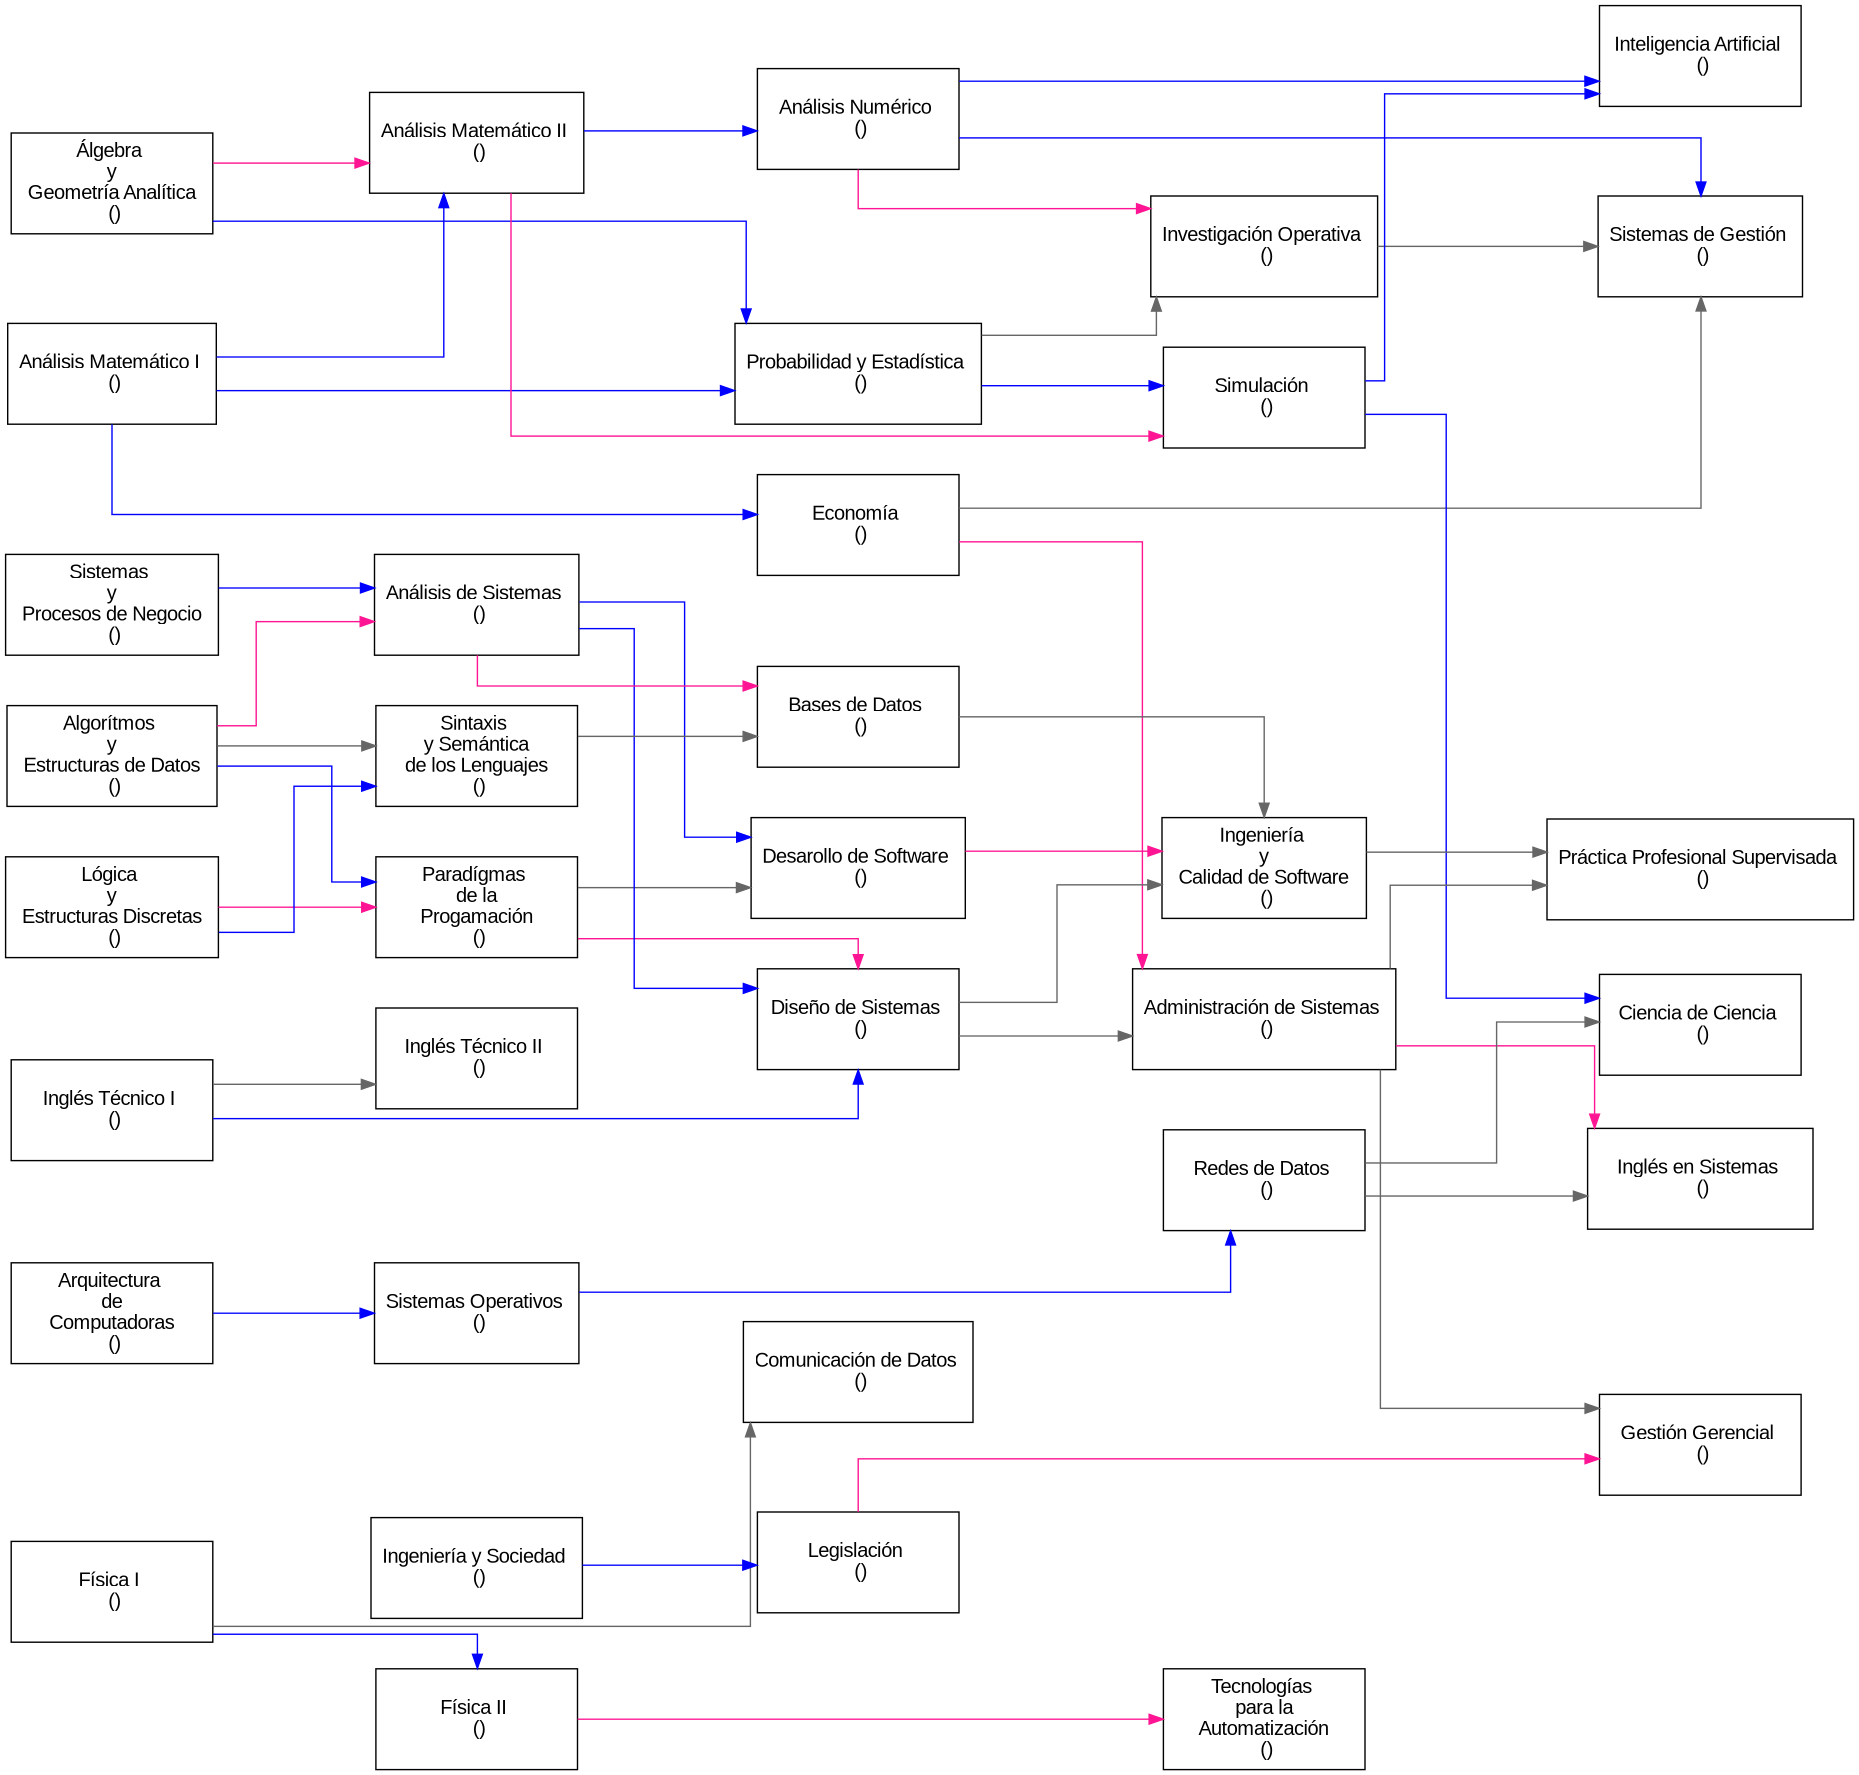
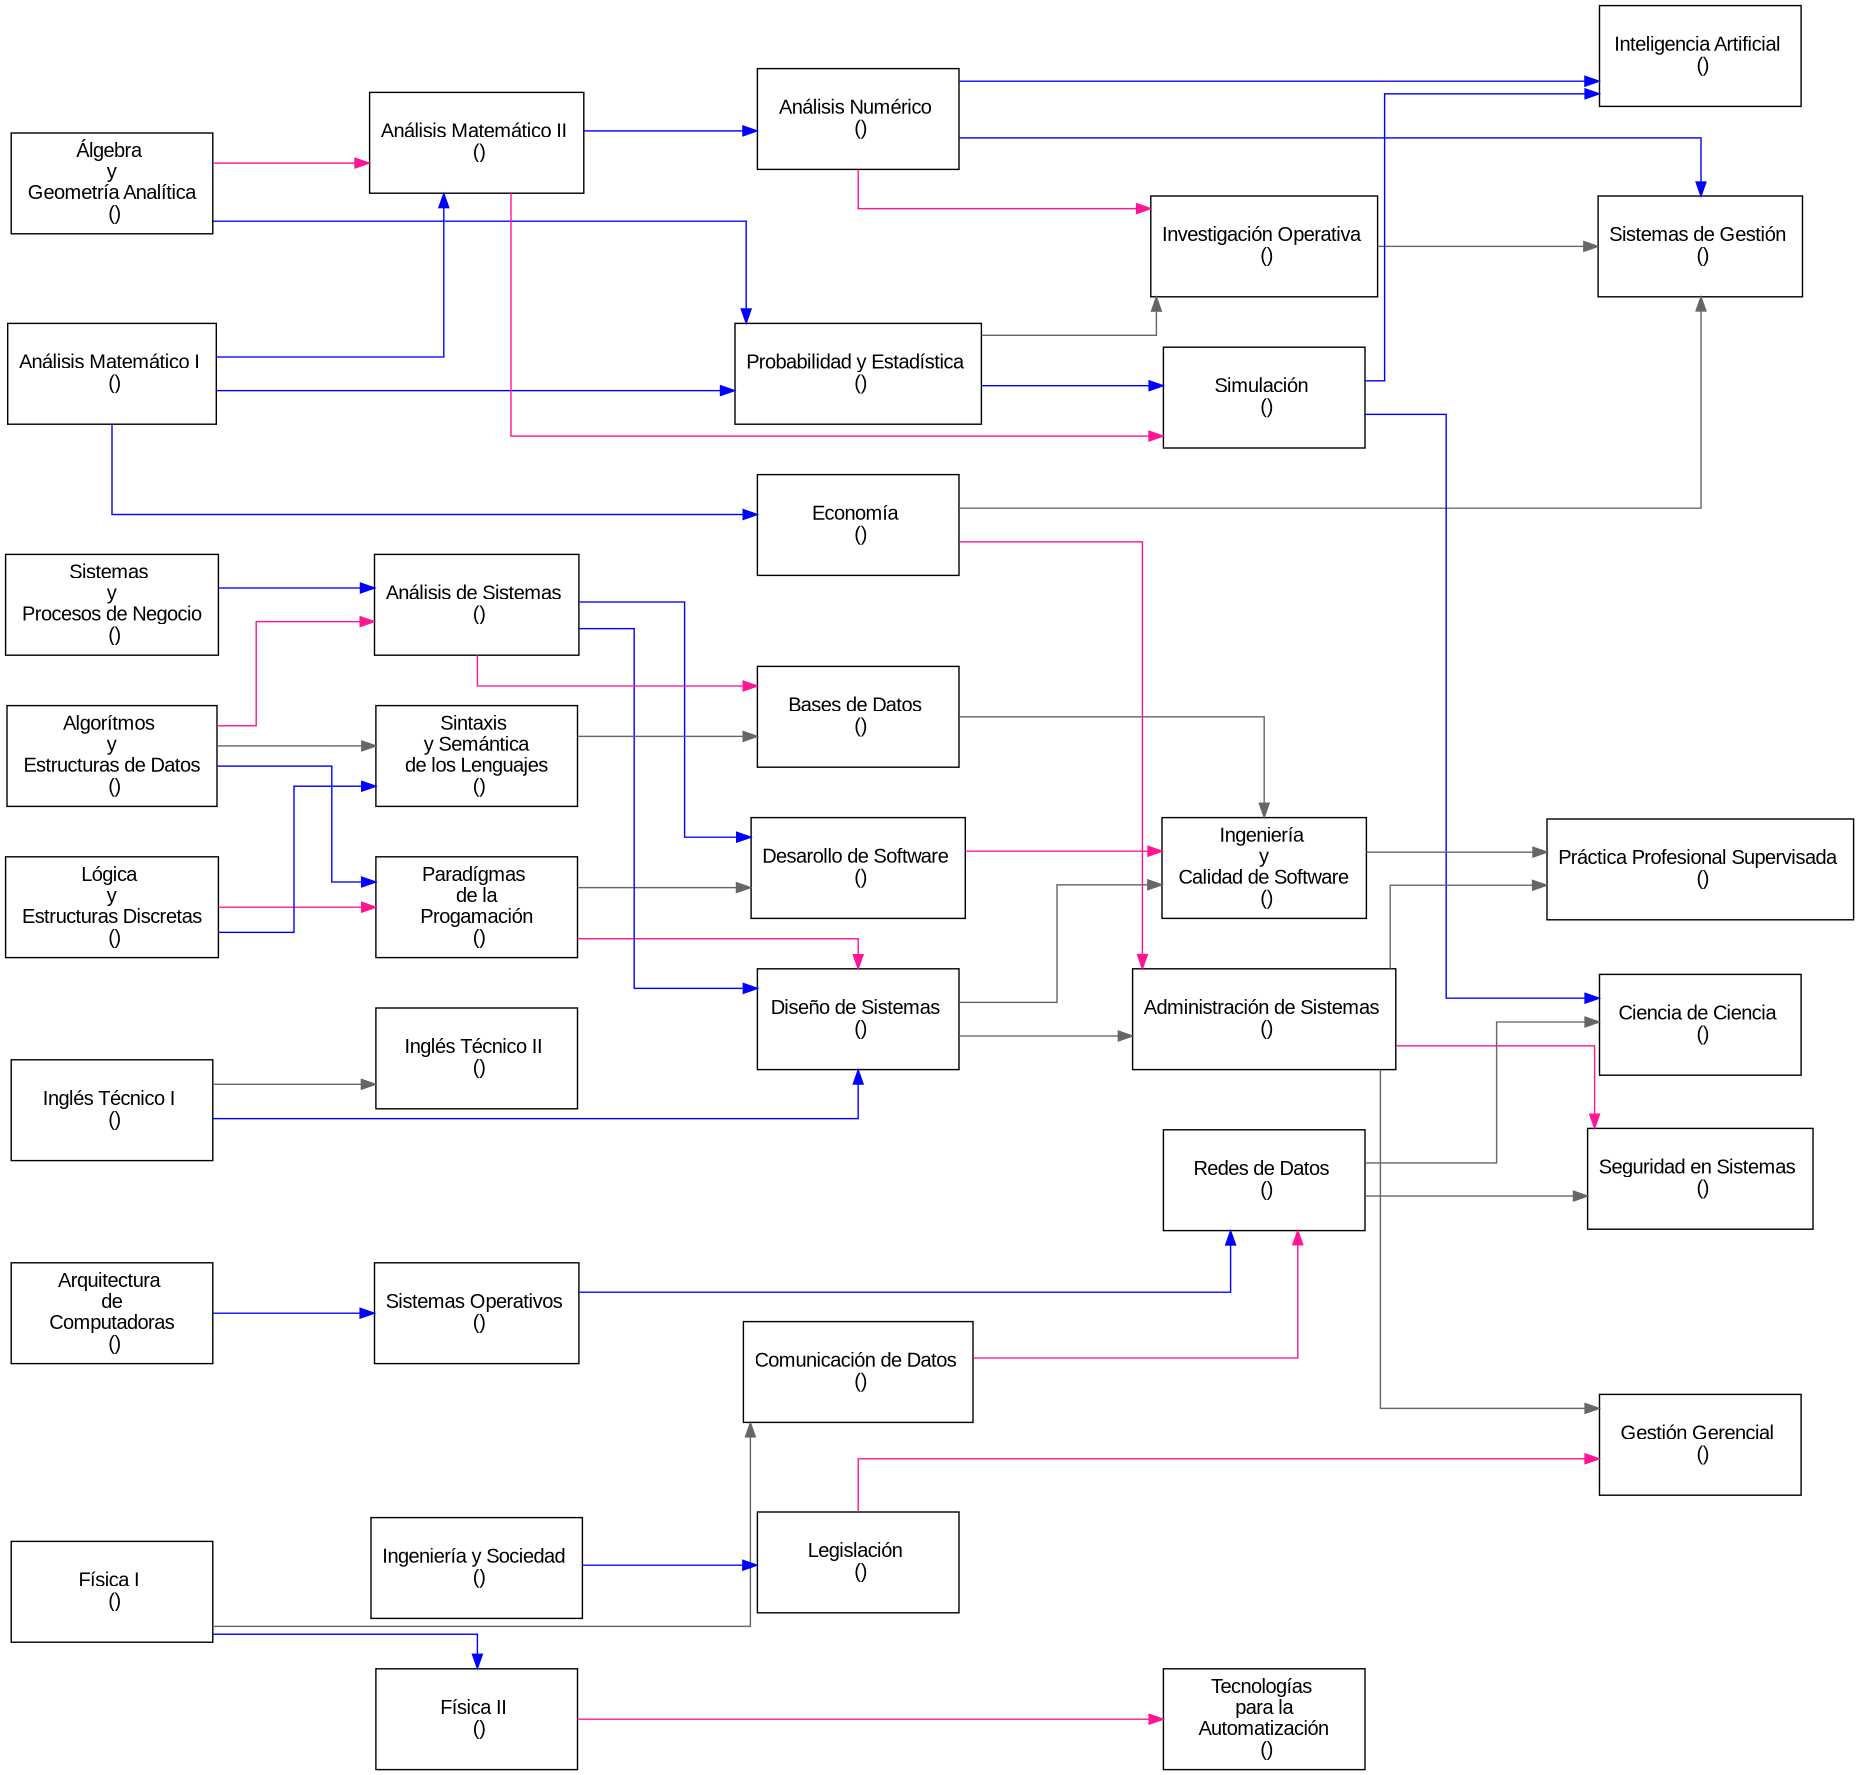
  digraph {
    fontname="Liberation Sans"
    nodesep=0.5
    rankdir=LR
    ranksep=1.5
    splines=ortho
    node [fillcolor=white fontname="Liberation Sans" shape=rectangle style=filled]
    edge [color=blue fontname="Liberation Sans" headport=_ tailport=_]
    n1 [height=1 label="Análisis Matemático I \n ()" width=2]
    n2 [height=1 label="Álgebra \n y \n Geometría Analítica \n ()" width=2]
    n3 [height=1 label="Algorítmos \n y \n Estructuras de Datos \n ()" width=2]
    n4 [height=1 label="Física I \n ()" width=2]
    n5 [height=1 label="Sistemas \n y \n Procesos de Negocio \n ()" width=2]
    n6 [height=1 label="Lógica \n y \n Estructuras Discretas \n ()" width=2]
    n7 [height=1 label="Arquitectura \n de \n Computadoras \n ()" width=2]
    n8 [height=1 label="Inglés Técnico I \n ()" width=2]
    n9 [height=1 label="Análisis Matemático II \n ()" width=2]
    n10 [height=1 label="Física II \n ()" width=2]
    n11 [height=1 label="Ingeniería y Sociedad \n ()" width=2]
    n12 [height=1 label="Paradígmas \n de la \n Progamación \n ()" width=2]
    n13 [height=1 label="Análisis de Sistemas \n ()" width=2]
    n14 [height=1 label="Sintaxis \n y Semántica \n de los Lenguajes \n ()" width=2]
    n15 [height=1 label="Inglés Técnico II \n ()" width=2]
    n16 [height=1 label="Sistemas Operativos \n ()" width=2]
    n17 [height=1 label="Análisis Numérico \n ()" width=2]
    n18 [height=1 label="Economía \n ()" width=2]
    n19 [height=1 label="Probabilidad y Estadística \n ()" width=2]
    n20 [height=1 label="Diseño de Sistemas \n ()" width=2]
    n21 [height=1 label="Desarollo de Software \n ()" width=2]
    n22 [height=1 label="Bases de Datos \n ()" width=2]
    n23 [height=1 label="Comunicación de Datos \n ()" width=2]
    n24 [height=1 label="Legislación \n ()" width=2]
    n25 [height=1 label="Tecnologías \n para la \n Automatización \n ()" width=2]
    n26 [height=1 label="Investigación Operativa \n ()" width=2]
    n27 [height=1 label="Simulación \n ()" width=2]
    n28 [height=1 label="Administración de Sistemas \n ()" width=2]
    n29 [height=1 label="Ingeniería \n y \n Calidad de Software \n ()" width=2]
    n30 [height=1 label="Redes de Datos \n ()" width=2]
    n31 [height=1 label="Sistemas de Gestión \n ()" width=2]
    n32 [height=1 label="Inteligencia Artificial \n ()" width=2]
    n33 [height=1 label="Ciencia de Ciencia \n ()" width=2]
    n34 [height=1 label="Práctica Profesional Supervisada \n ()" width=2]
    n35 [height=1 label="Gestión Gerencial \n ()" width=2]
-   n36 [height=1 label="Inglés en Sistemas \n ()" width=2]
+   n36 [height=1 label="Seguridad en Sistemas \n ()" width=2]
    subgraph sub_1 {
      rank=same
      n1
      n2
      n3
      n4
      n5
      n6
      n7
      n8
    }
    subgraph sub_2 {
      rank=same
      n9
      n10
      n11
      n12
      n13
      n14
      n15
      n16
    }
    subgraph sub_3 {
      rank=same
      n17
      n18
      n19
      n20
      n21
      n22
      n23
      n24
    }
    subgraph sub_4 {
      rank=same
      n25
      n26
      n27
      n28
      n29
      n30
    }
    subgraph sub_5 {
      rank=same
      n31
      n32
      n33
      n34
      n35
      n36
    }
    subgraph sub_6 {
      n1
      n2
      n3
      n4
      n5
      n6
      n7
      n8
      n9
      n10
      n11
      n12
      n13
      n14
      n15
      n16
      n17
      n18
      n19
      n20
      n21
      n22
      n23
      n24
      n25
      n26
      n27
      n28
      n29
      n30
      n31
      n32
      n33
      n34
      n35
      n36
    }
    n1 -> n9
    n1 -> n18
    n1 -> n19
    n2 -> n9 [color=deeppink]
    n2 -> n19
    n3 -> n12
    n3 -> n13 [color=deeppink]
    n3 -> n14 [color=gray40]
    n4 -> n10
    n4 -> n23 [color=gray40]
    n5 -> n13
    n6 -> n12 [color=deeppink]
    n6 -> n14
    n7 -> n16
    n8 -> n15 [color=gray40]
    n8 -> n20
    n9 -> n17
    n9 -> n27 [color=deeppink]
    n10 -> n25 [color=deeppink]
    n11 -> n24
    n12 -> n20 [color=deeppink]
    n12 -> n21 [color=gray40]
    n13 -> n20
    n13 -> n21
    n13 -> n22 [color=deeppink]
    n14 -> n22 [color=gray40]
    n16 -> n30
    n17 -> n26 [color=deeppink]
    n17 -> n31
    n17 -> n32
    n18 -> n28 [color=deeppink]
    n18 -> n31 [color=gray40]
    n19 -> n26 [color=gray40]
    n19 -> n27
    n20 -> n28 [color=gray40]
    n20 -> n29 [color=gray40]
    n21 -> n29 [color=deeppink]
    n22 -> n29 [color=gray40]
+   n23 -> n30 [color=deeppink]
    n24 -> n35 [color=deeppink]
    n26 -> n31 [color=gray40]
    n27 -> n32
    n27 -> n33
    n28 -> n34 [color=gray40]
    n28 -> n35 [color=gray40]
    n28 -> n36 [color=deeppink]
    n29 -> n34 [color=gray40]
    n30 -> n33 [color=gray40]
    n30 -> n36 [color=gray40]
  }
